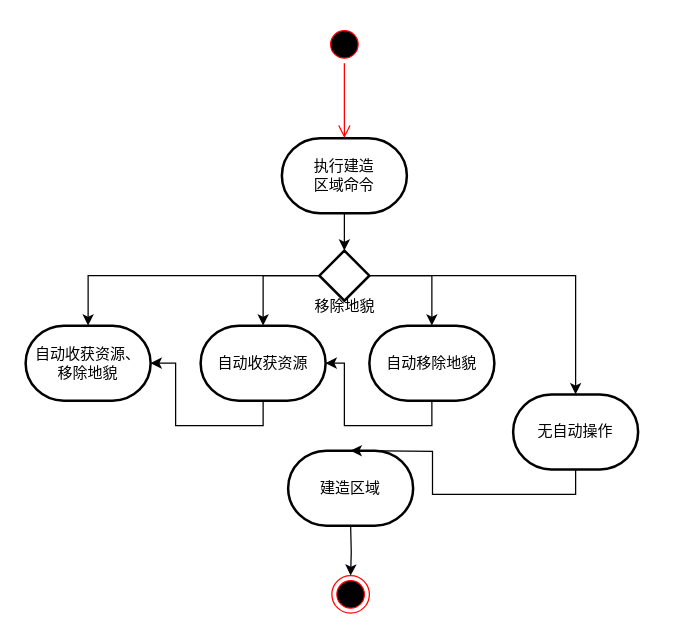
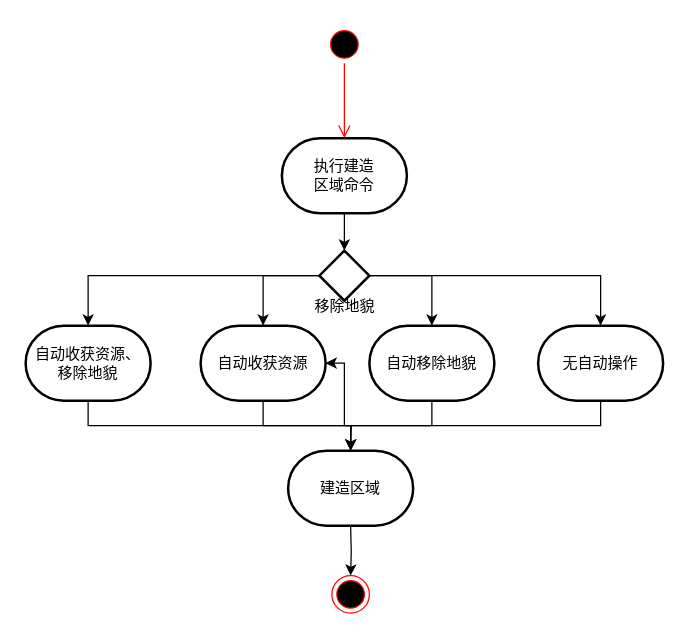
  <mxCell id="0" />
  <mxCell id="1" parent="0" />
  <mxCell id="2" value="" style="ellipse;html=1;shape=startState;fillColor=#000000;strokeColor=#ff0000;" vertex="1" parent="1"><mxGeometry x="260" y="20" width="30" height="30" as="geometry" /></mxCell>
  <mxCell id="3" value="" style="edgeStyle=orthogonalEdgeStyle;html=1;verticalAlign=bottom;endArrow=open;endSize=8;strokeColor=#ff0000;rounded=0;" edge="1" parent="1" source="2"><mxGeometry relative="1" as="geometry"><mxPoint x="275" y="110" as="targetPoint" /></mxGeometry></mxCell>
  <mxCell id="4" value="" style="ellipse;html=1;shape=endState;fillColor=#000000;strokeColor=#ff0000;" vertex="1" parent="1"><mxGeometry x="265" y="460" width="30" height="30" as="geometry" /></mxCell>
  <mxCell id="5" style="edgeStyle=orthogonalEdgeStyle;rounded=0;orthogonalLoop=1;jettySize=auto;html=1;exitX=0.5;exitY=1;exitDx=0;exitDy=0;exitPerimeter=0;entryX=0.5;entryY=0;entryDx=0;entryDy=0;" edge="1" parent="1" target="4"><mxGeometry relative="1" as="geometry"><mxPoint x="280" y="420" as="sourcePoint" /></mxGeometry></mxCell>
  <mxCell id="6" value="执行建造&lt;br&gt;区域命令" style="strokeWidth=2;html=1;shape=mxgraph.flowchart.terminator;whiteSpace=wrap;" vertex="1" parent="1"><mxGeometry x="225" y="110" width="100" height="60" as="geometry" /></mxCell>
  <mxCell id="7" value="建造区域" style="strokeWidth=2;html=1;shape=mxgraph.flowchart.terminator;whiteSpace=wrap;" vertex="1" parent="1"><mxGeometry x="230" y="360" width="100" height="60" as="geometry" /></mxCell>
  <mxCell id="8" style="edgeStyle=orthogonalEdgeStyle;rounded=0;orthogonalLoop=1;jettySize=auto;html=1;exitX=0.5;exitY=1;exitDx=0;exitDy=0;exitPerimeter=0;" edge="1" parent="1" source="9"><mxGeometry relative="1" as="geometry"><mxPoint x="280" y="360" as="targetPoint" /></mxGeometry></mxCell>
- <mxCell id="9" value="无自动操作" style="strokeWidth=2;html=1;shape=mxgraph.flowchart.terminator;whiteSpace=wrap;" vertex="1" parent="1"><mxGeometry x="410" y="315" width="100" height="60" as="geometry" /></mxCell>
+ <mxCell id="9" value="无自动操作" style="strokeWidth=2;html=1;shape=mxgraph.flowchart.terminator;whiteSpace=wrap;" vertex="1" parent="1"><mxGeometry x="430" y="260" width="100" height="60" as="geometry" /></mxCell>
  <mxCell id="10" value="自动收获资源、&lt;br&gt;移除地貌" style="strokeWidth=2;html=1;shape=mxgraph.flowchart.terminator;whiteSpace=wrap;" vertex="1" parent="1"><mxGeometry x="20" y="260" width="100" height="60" as="geometry" /></mxCell>
  <mxCell id="11" value="自动收获资源" style="strokeWidth=2;html=1;shape=mxgraph.flowchart.terminator;whiteSpace=wrap;" vertex="1" parent="1"><mxGeometry x="160" y="260" width="100" height="60" as="geometry" /></mxCell>
  <mxCell id="12" value="自动移除地貌" style="strokeWidth=2;html=1;shape=mxgraph.flowchart.terminator;whiteSpace=wrap;" vertex="1" parent="1"><mxGeometry x="295" y="260" width="100" height="60" as="geometry" /></mxCell>
  <mxCell id="13" value="" style="strokeWidth=2;html=1;shape=mxgraph.flowchart.decision;whiteSpace=wrap;" vertex="1" parent="1"><mxGeometry x="255" y="200" width="40" height="40" as="geometry" /></mxCell>
  <mxCell id="14" style="edgeStyle=orthogonalEdgeStyle;rounded=0;orthogonalLoop=1;jettySize=auto;html=1;exitX=0.5;exitY=1;exitDx=0;exitDy=0;exitPerimeter=0;entryX=0.5;entryY=0;entryDx=0;entryDy=0;entryPerimeter=0;" edge="1" parent="1" source="6" target="13"><mxGeometry relative="1" as="geometry" /></mxCell>
  <mxCell id="15" style="edgeStyle=orthogonalEdgeStyle;rounded=0;orthogonalLoop=1;jettySize=auto;html=1;exitX=0;exitY=0.5;exitDx=0;exitDy=0;exitPerimeter=0;entryX=0.5;entryY=0;entryDx=0;entryDy=0;entryPerimeter=0;" edge="1" parent="1" source="13" target="10"><mxGeometry relative="1" as="geometry" /></mxCell>
  <mxCell id="16" style="edgeStyle=orthogonalEdgeStyle;rounded=0;orthogonalLoop=1;jettySize=auto;html=1;exitX=0;exitY=0.5;exitDx=0;exitDy=0;exitPerimeter=0;entryX=0.5;entryY=0;entryDx=0;entryDy=0;entryPerimeter=0;" edge="1" parent="1" source="13" target="11"><mxGeometry relative="1" as="geometry" /></mxCell>
  <mxCell id="17" style="edgeStyle=orthogonalEdgeStyle;rounded=0;orthogonalLoop=1;jettySize=auto;html=1;exitX=1;exitY=0.5;exitDx=0;exitDy=0;exitPerimeter=0;entryX=0.5;entryY=0;entryDx=0;entryDy=0;entryPerimeter=0;" edge="1" parent="1" source="13" target="12"><mxGeometry relative="1" as="geometry" /></mxCell>
  <mxCell id="18" style="edgeStyle=orthogonalEdgeStyle;rounded=0;orthogonalLoop=1;jettySize=auto;html=1;exitX=1;exitY=0.5;exitDx=0;exitDy=0;exitPerimeter=0;entryX=0.5;entryY=0;entryDx=0;entryDy=0;entryPerimeter=0;" edge="1" parent="1" source="13" target="9"><mxGeometry relative="1" as="geometry" /></mxCell>
  <mxCell id="19" value="移除地貌" style="text;html=1;align=center;verticalAlign=middle;resizable=0;points=[];autosize=1;strokeColor=none;fillColor=none;" vertex="1" parent="1"><mxGeometry x="215" y="230" width="120" height="30" as="geometry" /></mxCell>
- <mxCell id="21" style="edgeStyle=orthogonalEdgeStyle;rounded=0;orthogonalLoop=1;jettySize=auto;html=1;exitX=0.5;exitY=1;exitDx=0;exitDy=0;exitPerimeter=0;" edge="1" parent="1" source="11" target="10"><mxGeometry relative="1" as="geometry" /></mxCell>
+ <mxCell id="20" style="edgeStyle=orthogonalEdgeStyle;rounded=0;orthogonalLoop=1;jettySize=auto;html=1;exitX=0.5;exitY=1;exitDx=0;exitDy=0;exitPerimeter=0;entryX=0.5;entryY=0;entryDx=0;entryDy=0;entryPerimeter=0;" edge="1" parent="1" source="10" target="7"><mxGeometry relative="1" as="geometry" /></mxCell>
+ <mxCell id="21" style="edgeStyle=orthogonalEdgeStyle;rounded=0;orthogonalLoop=1;jettySize=auto;html=1;exitX=0.5;exitY=1;exitDx=0;exitDy=0;exitPerimeter=0;entryX=0.5;entryY=0;entryDx=0;entryDy=0;entryPerimeter=0;" edge="1" parent="1" source="11" target="7"><mxGeometry relative="1" as="geometry" /></mxCell>
  <mxCell id="22" style="edgeStyle=orthogonalEdgeStyle;rounded=0;orthogonalLoop=1;jettySize=auto;html=1;exitX=0.5;exitY=1;exitDx=0;exitDy=0;exitPerimeter=0;" edge="1" parent="1" source="12" target="11"><mxGeometry relative="1" as="geometry" /></mxCell>
